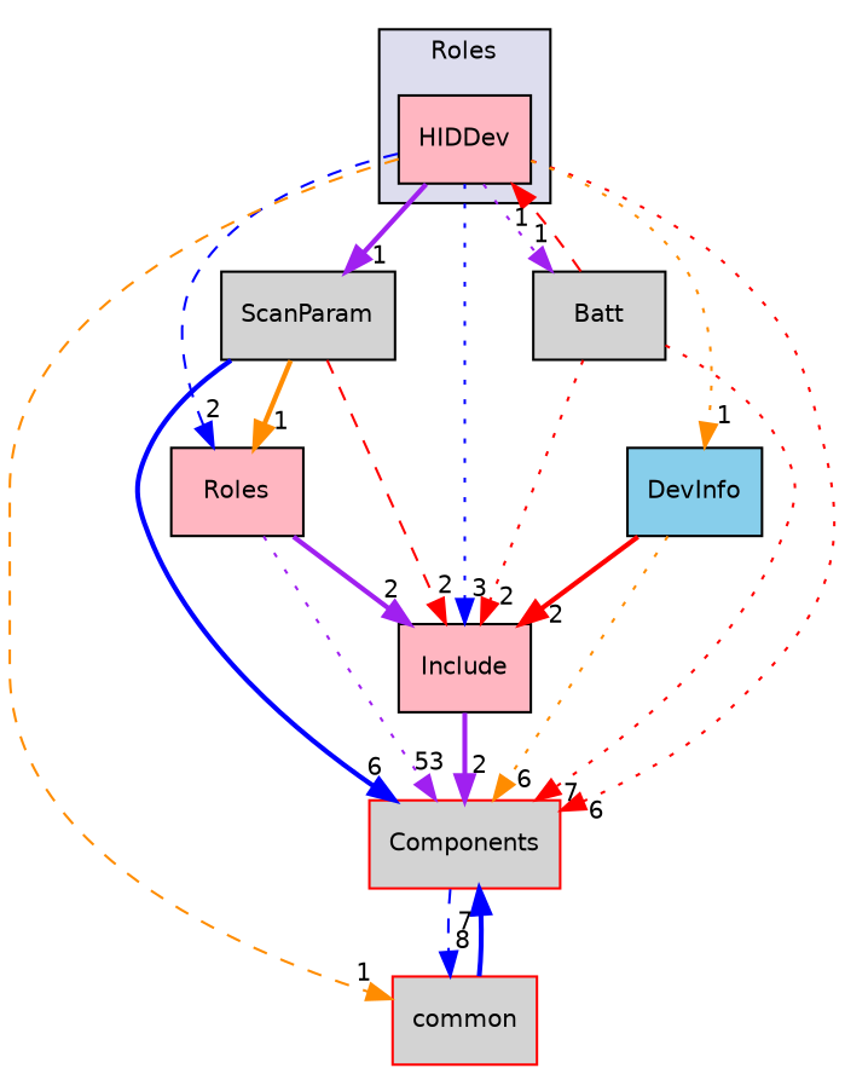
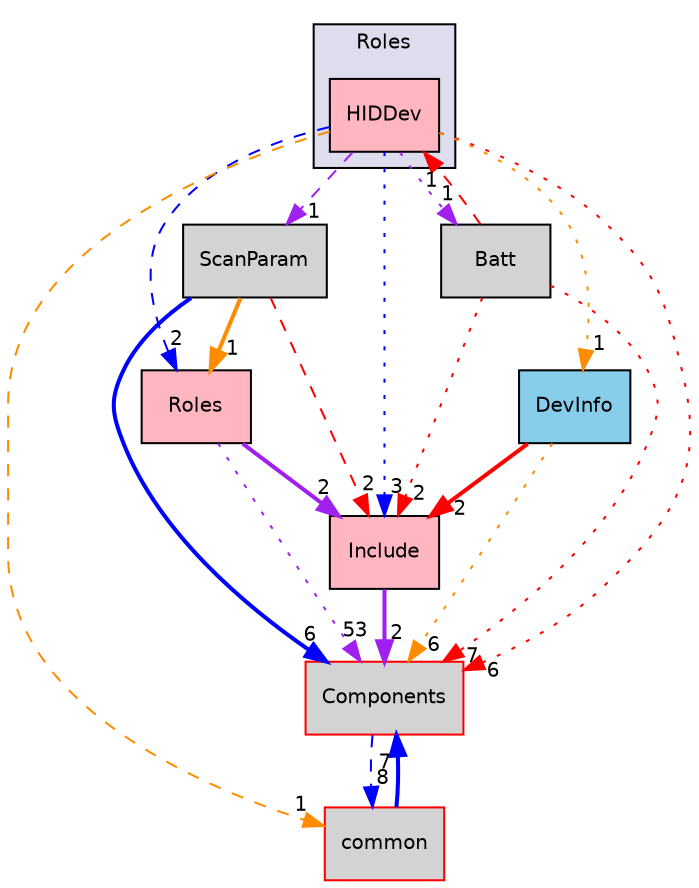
  digraph {
    compound=true
    node [fillcolor=lightgrey fontname=Helvetica fontsize=10 shape=box style=filled]
    edge [color=red headlabel=2 labeldistance=1.5 labelfontname=Helvetica labelfontsize=10 style=dotted]
    n1 [fillcolor=lightpink label=HIDDev pencolor=black]
    n2 [fillcolor=lightpink label=Roles]
    n3 [color=red label=Components]
    n4 [fillcolor=skyblue label=DevInfo]
    n5 [label=ScanParam]
    n6 [label=Batt]
    n7 [color=red label=common]
    n8 [fillcolor=lightpink label=Include]
    subgraph cluster_1 {
      bgcolor="#ddddee"
      fontname=Helvetica
      fontsize=10
      label=Roles
      pencolor=black
      n1
    }
    n1 -> n2 [color=blue style=dashed]
    n1 -> n3 [headlabel=6]
    n1 -> n4 [color=darkorange headlabel=1]
-   n1 -> n5 [color=purple headlabel=1 style=bold]
+   n1 -> n5 [color=purple headlabel=1 style=dashed]
    n1 -> n6 [color=purple headlabel=1]
    n1 -> n7 [color=darkorange headlabel=1 style=dashed]
    n1 -> n8 [color=blue headlabel=3]
    n2 -> n3 [color=purple headlabel=53]
    n2 -> n8 [color=purple style=bold]
    n3 -> n7 [color=blue headlabel=8 style=dashed]
    n4 -> n3 [color=darkorange headlabel=6]
    n4 -> n8 [style=bold]
    n5 -> n2 [color=darkorange headlabel=1 style=bold]
    n5 -> n3 [color=blue headlabel=6 style=bold]
    n5 -> n8 [style=dashed]
    n6 -> n1 [headlabel=1 style=dashed]
    n6 -> n3 [headlabel=7]
    n6 -> n8
    n7 -> n3 [color=blue headlabel=7 style=bold]
    n8 -> n3 [color=purple style=bold]
  }
